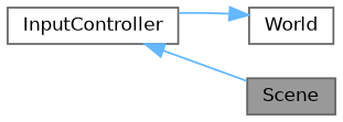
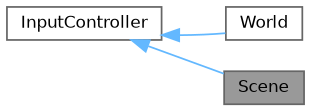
  digraph {
    rankdir=LR
    node [color=gray40 fillcolor=white fontname=Helvetica fontsize=10 shape=box style=filled]
    edge [color=steelblue1 dir=back fontname=Helvetica fontsize=10 labelfontname=Helvetica labelfontsize=10 style=solid]
    n1 [fillcolor=grey60 fontcolor=black height=0.2 label=Scene width=0.4]
    n2 [height=0.2 label=World width=0.4]
    n3 [height=0.2 label=InputController width=0.4]
    n3 -> n1
-   n2 -> n3
+   n3 -> n2
  }
